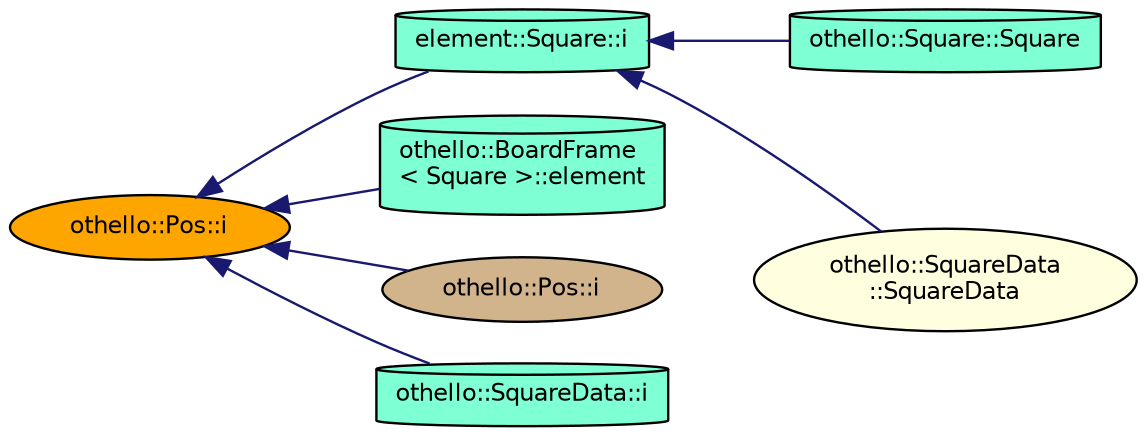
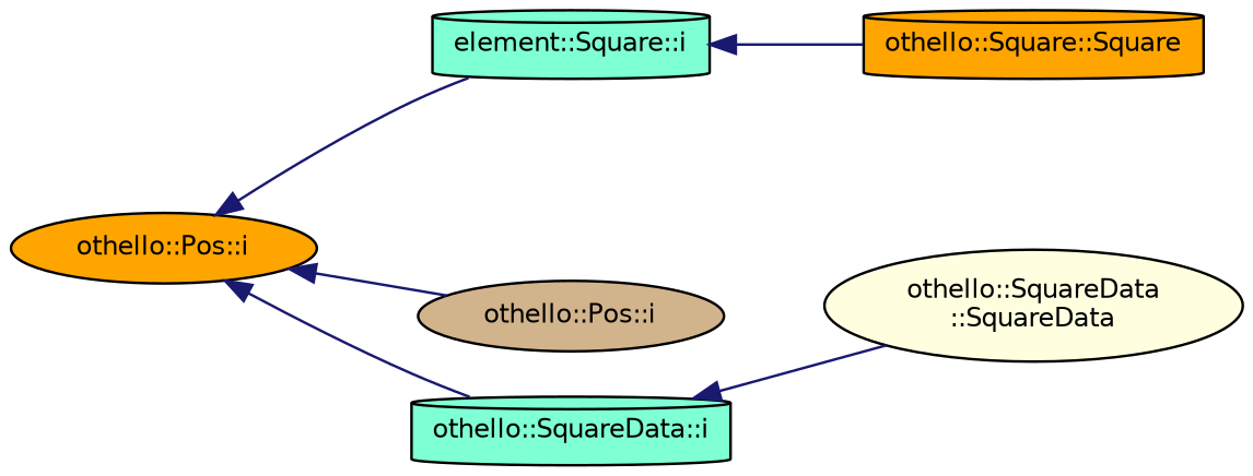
  digraph {
    rankdir=LR
    node [color=black fillcolor=aquamarine fontname=Helvetica fontsize=10 shape=cylinder style=filled]
    edge [color=midnightblue dir=back fontname=Helvetica fontsize=10 labelfontname=Helvetica labelfontsize=10 style=solid]
    n1 [fillcolor=orange fontcolor=black height=0.2 label="othello::Pos::i" shape=ellipse width=0.4]
    n2 [height=0.2 label="element::Square::i" width=0.4]
-   n3 [height=0.2 label="othello::BoardFrame\l\< Square \>::element" width=0.4]
    n4 [fillcolor=tan height=0.2 label="othello::Pos::i" shape=ellipse width=0.4]
    n5 [height=0.2 label="othello::SquareData::i" width=0.4]
-   n6 [height=0.2 label="othello::Square::Square" width=0.4]
+   n6 [fillcolor=orange height=0.2 label="othello::Square::Square" width=0.4]
    n7 [fillcolor=lightyellow height=0.2 label="othello::SquareData\l::SquareData" shape=ellipse width=0.4]
    n1 -> n2
-   n1 -> n3
    n1 -> n4
    n1 -> n5
    n2 -> n6
-   n2 -> n7
+   n5 -> n7
  }
